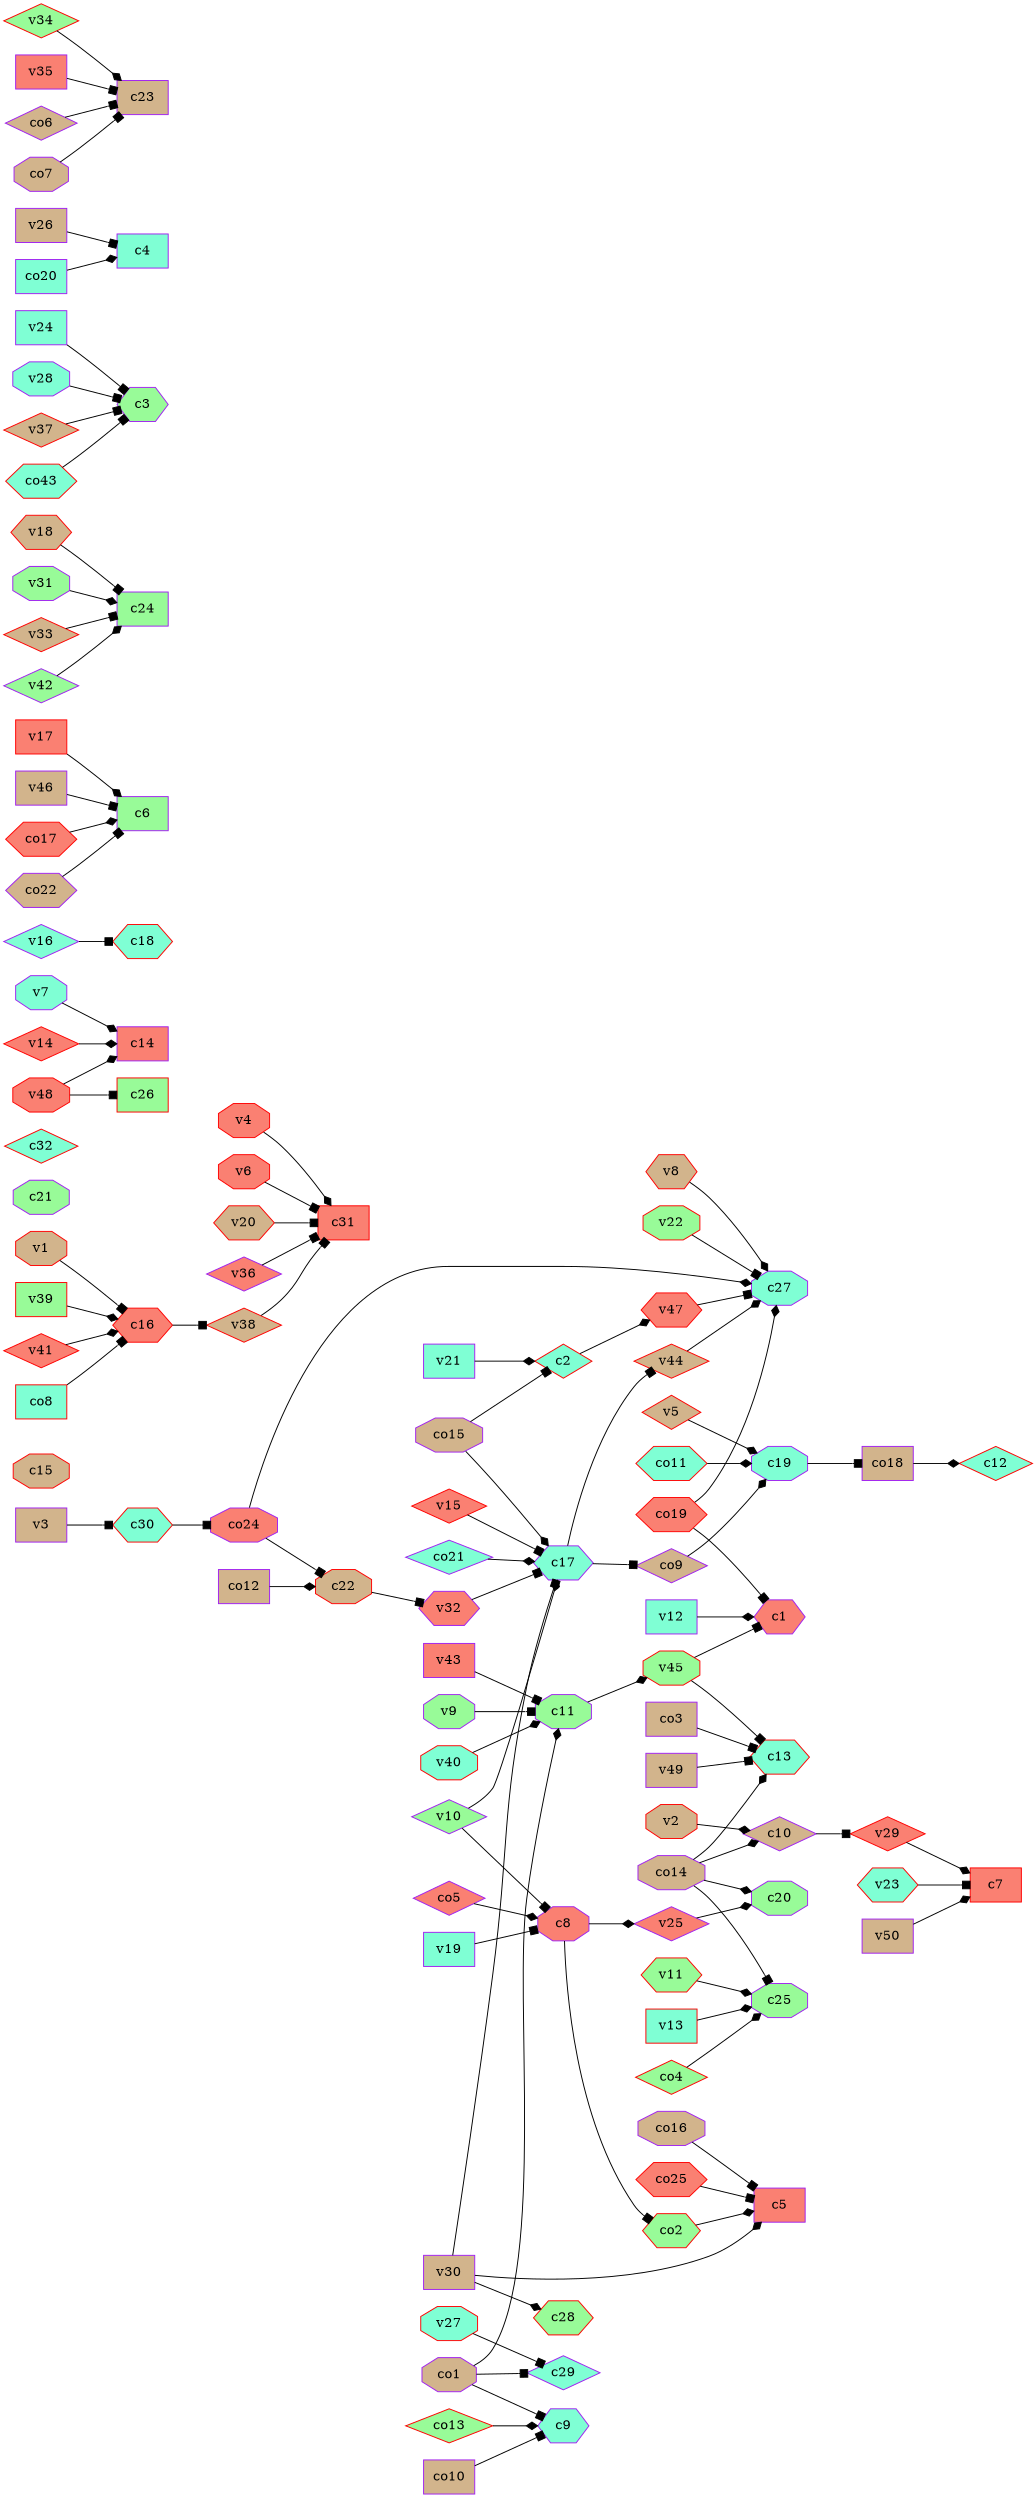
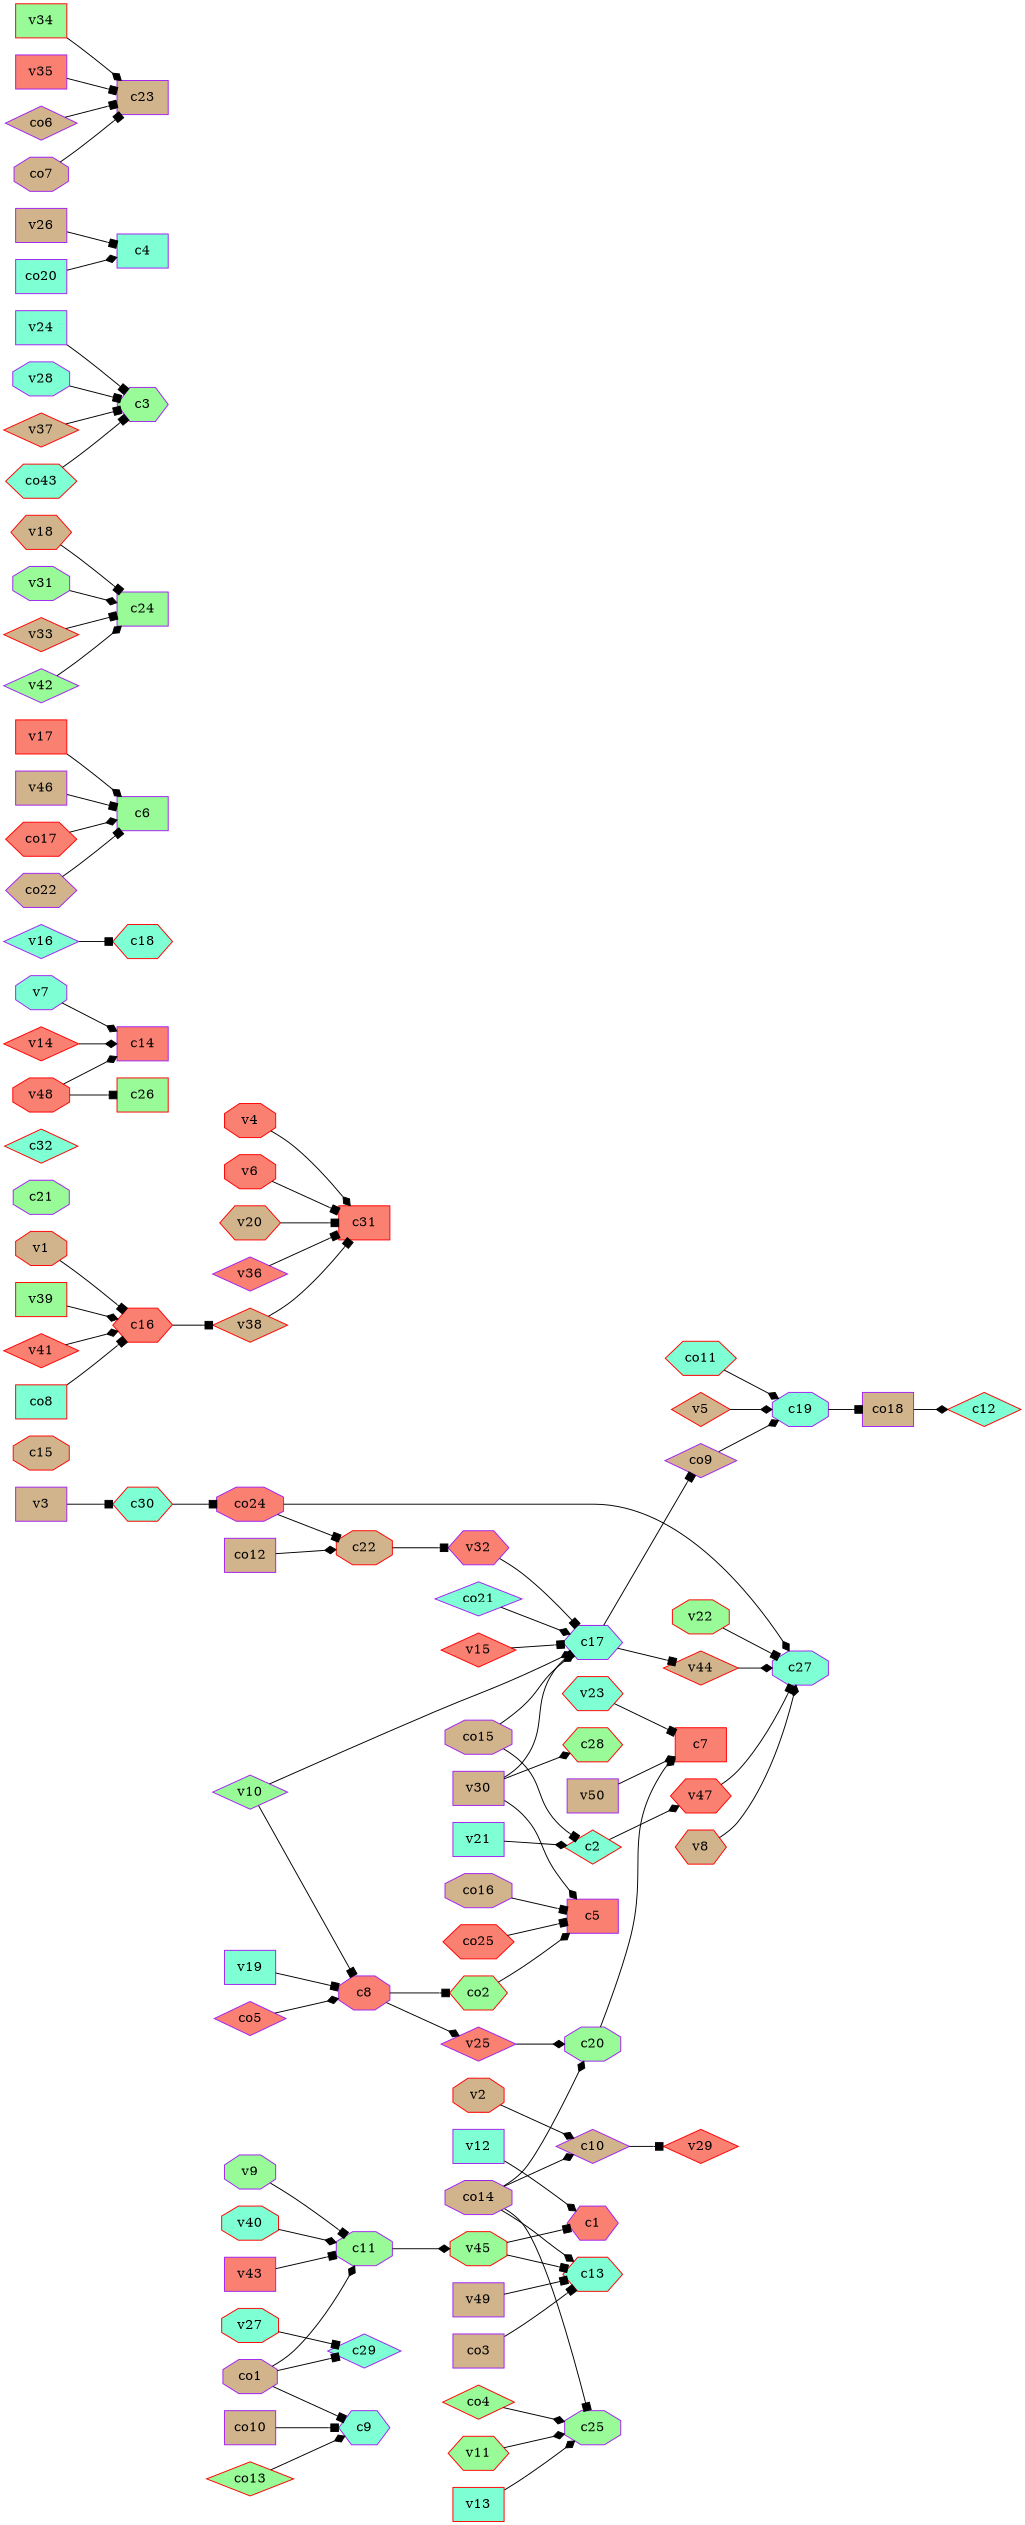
  strict digraph {
    rankdir=LR
    node [color=purple fillcolor=tan shape=box style=filled]
    edge [arrowhead=box weight=1]
    c2 [color=red fillcolor=aquamarine shape=diamond]
    v47 [color=red fillcolor=salmon shape=hexagon]
    c27 [fillcolor=aquamarine shape=octagon]
    c8 [fillcolor=salmon shape=octagon]
    v25 [fillcolor=salmon shape=diamond]
    co2 [color=red fillcolor=palegreen shape=hexagon]
    c20 [fillcolor=palegreen shape=octagon]
    c5 [fillcolor=salmon]
    c10 [shape=diamond]
    v29 [color=red fillcolor=salmon shape=diamond]
    c7 [color=red fillcolor=salmon]
    c11 [fillcolor=palegreen shape=octagon]
    v45 [color=red fillcolor=palegreen shape=octagon]
    c1 [fillcolor=salmon shape=hexagon]
    c13 [color=red fillcolor=aquamarine shape=hexagon]
    c15 [color=red shape=octagon]
    c16 [color=red fillcolor=salmon shape=hexagon]
    v38 [color=red shape=diamond]
    c31 [color=red fillcolor=salmon]
    c17 [fillcolor=aquamarine shape=hexagon]
    v44 [color=red shape=diamond]
    co9 [shape=diamond]
    c19 [fillcolor=aquamarine shape=octagon]
    co18
    c12 [color=red fillcolor=aquamarine shape=diamond]
    c21 [fillcolor=palegreen shape=octagon]
    c22 [color=red shape=octagon]
    v32 [fillcolor=salmon shape=hexagon]
    c30 [color=red fillcolor=aquamarine shape=hexagon]
    co24 [fillcolor=salmon shape=octagon]
    c32 [color=red fillcolor=aquamarine shape=diamond]
    v1 [color=red shape=octagon]
    v2 [color=red shape=octagon]
    v3
    v4 [color=red fillcolor=salmon shape=octagon]
    v5 [color=red shape=diamond]
    v6 [color=red fillcolor=salmon shape=octagon]
    v7 [fillcolor=aquamarine shape=octagon]
    c14 [fillcolor=salmon]
    v8 [color=red shape=hexagon]
    v9 [fillcolor=palegreen shape=octagon]
    v10 [fillcolor=palegreen shape=diamond]
    v11 [color=red fillcolor=palegreen shape=hexagon]
    c25 [fillcolor=palegreen shape=octagon]
    v12 [fillcolor=aquamarine]
    v13 [color=red fillcolor=aquamarine]
    v14 [color=red fillcolor=salmon shape=diamond]
    v15 [color=red fillcolor=salmon shape=diamond]
    v16 [fillcolor=aquamarine shape=diamond]
    c18 [color=red fillcolor=aquamarine shape=hexagon]
    v17 [color=red fillcolor=salmon]
    c6 [fillcolor=palegreen]
    v18 [color=red shape=hexagon]
    c24 [fillcolor=palegreen]
    v19 [fillcolor=aquamarine]
    v20 [color=red shape=hexagon]
    v21 [fillcolor=aquamarine]
    v22 [color=red fillcolor=palegreen shape=octagon]
    v23 [color=red fillcolor=aquamarine shape=hexagon]
    v24 [fillcolor=aquamarine]
    c3 [fillcolor=palegreen shape=hexagon]
    c4 [fillcolor=aquamarine]
    v26
    v27 [color=red fillcolor=aquamarine shape=octagon]
    c29 [fillcolor=aquamarine shape=diamond]
    v28 [fillcolor=aquamarine shape=octagon]
    v30
    c28 [color=red fillcolor=palegreen shape=hexagon]
    v31 [fillcolor=palegreen shape=octagon]
    v33 [color=red shape=diamond]
-   v34 [color=red fillcolor=palegreen shape=diamond]
+   v34 [color=red fillcolor=palegreen]
    c23
    v35 [fillcolor=salmon]
    v36 [fillcolor=salmon shape=diamond]
    v37 [color=red shape=diamond]
    v39 [color=red fillcolor=palegreen]
    v40 [color=red fillcolor=aquamarine shape=octagon]
    v41 [color=red fillcolor=salmon shape=diamond]
    v42 [fillcolor=palegreen shape=diamond]
    v43 [fillcolor=salmon]
    v46
    v48 [color=red fillcolor=salmon shape=octagon]
    c26 [color=red fillcolor=palegreen]
    v49
    v50
    co1 [shape=octagon]
    c9 [fillcolor=aquamarine shape=hexagon]
    co3
    co4 [color=red fillcolor=palegreen shape=diamond]
    co5 [fillcolor=salmon shape=diamond]
    co6 [shape=diamond]
    co7 [shape=octagon]
    co8 [color=red fillcolor=aquamarine]
    co10
    co11 [color=red fillcolor=aquamarine shape=hexagon]
    co12
    co13 [color=red fillcolor=palegreen shape=diamond]
    co14 [shape=octagon]
    co15 [shape=octagon]
    co16 [shape=octagon]
    co17 [color=red fillcolor=salmon shape=hexagon]
-   co19 [color=red fillcolor=salmon shape=hexagon]
    co20 [fillcolor=aquamarine]
    co21 [fillcolor=aquamarine shape=diamond]
    co22 [shape=hexagon]
    n106 [color=red fillcolor=aquamarine label=co43 shape=hexagon]
    co25 [color=red fillcolor=salmon shape=hexagon]
    c2 -> v47 [arrowhead=diamond]
    v47 -> c27
    c8 -> v25 [arrowhead=diamond]
    c8 -> co2
    v25 -> c20 [arrowhead=diamond]
    co2 -> c5 [arrowhead=diamond]
    c10 -> v29
-   v29 -> c7 [arrowhead=diamond]
+   c20 -> c7 [arrowhead=diamond]
    c11 -> v45 [arrowhead=diamond]
    v45 -> c1
    v45 -> c13
    c16 -> v38
    v38 -> c31
    c17 -> v44
    c17 -> co9
    v44 -> c27 [arrowhead=diamond]
    co9 -> c19 [arrowhead=diamond]
    c19 -> co18
    co18 -> c12 [arrowhead=diamond]
    c22 -> v32
    v32 -> c17
    c30 -> co24
    co24 -> c27 [arrowhead=diamond]
    co24 -> c22
    v1 -> c16
    v2 -> c10 [arrowhead=diamond]
    v3 -> c30
    v4 -> c31 [arrowhead=diamond]
    v5 -> c19 [arrowhead=diamond]
    v6 -> c31
    v7 -> c14 [arrowhead=diamond]
    v8 -> c27 [arrowhead=diamond]
    v9 -> c11
    v10 -> c8
    v10 -> c17 [arrowhead=diamond]
    v11 -> c25 [arrowhead=diamond]
    v12 -> c1 [arrowhead=diamond]
    v13 -> c25 [arrowhead=diamond]
    v14 -> c14 [arrowhead=diamond]
    v15 -> c17
    v16 -> c18
    v17 -> c6 [arrowhead=diamond]
    v18 -> c24
    v19 -> c8
    v20 -> c31
    v21 -> c2 [arrowhead=diamond]
    v22 -> c27
    v23 -> c7
    v24 -> c3
    v26 -> c4
    v27 -> c29
    v28 -> c3
    v30 -> c5 [arrowhead=diamond]
    v30 -> c17
    v30 -> c28 [arrowhead=diamond]
    v31 -> c24 [arrowhead=diamond]
    v33 -> c24
    v34 -> c23 [arrowhead=diamond]
    v35 -> c23
    v36 -> c31
    v37 -> c3
    v39 -> c16 [arrowhead=diamond]
    v40 -> c11 [arrowhead=diamond]
    v41 -> c16 [arrowhead=diamond]
    v42 -> c24 [arrowhead=diamond]
    v43 -> c11
    v46 -> c6
    v48 -> c14 [arrowhead=diamond]
    v48 -> c26
    v49 -> c13
    v50 -> c7 [arrowhead=diamond]
    co1 -> c11 [arrowhead=diamond]
    co1 -> c29
    co1 -> c9
    co3 -> c13
    co4 -> c25 [arrowhead=diamond]
    co5 -> c8 [arrowhead=diamond]
    co6 -> c23
    co7 -> c23
    co8 -> c16
    co10 -> c9
    co11 -> c19 [arrowhead=diamond]
    co12 -> c22 [arrowhead=diamond]
    co13 -> c9 [arrowhead=diamond]
    co14 -> c20 [arrowhead=diamond]
    co14 -> c10 [arrowhead=diamond]
    co14 -> c13 [arrowhead=diamond]
    co14 -> c25
    co15 -> c2
    co15 -> c17 [arrowhead=diamond]
    co16 -> c5
    co17 -> c6 [arrowhead=diamond]
-   co19 -> c27 [arrowhead=diamond]
-   co19 -> c1
    co20 -> c4 [arrowhead=diamond]
    co21 -> c17 [arrowhead=diamond]
    co22 -> c6
    n106 -> c3
    co25 -> c5
  }
